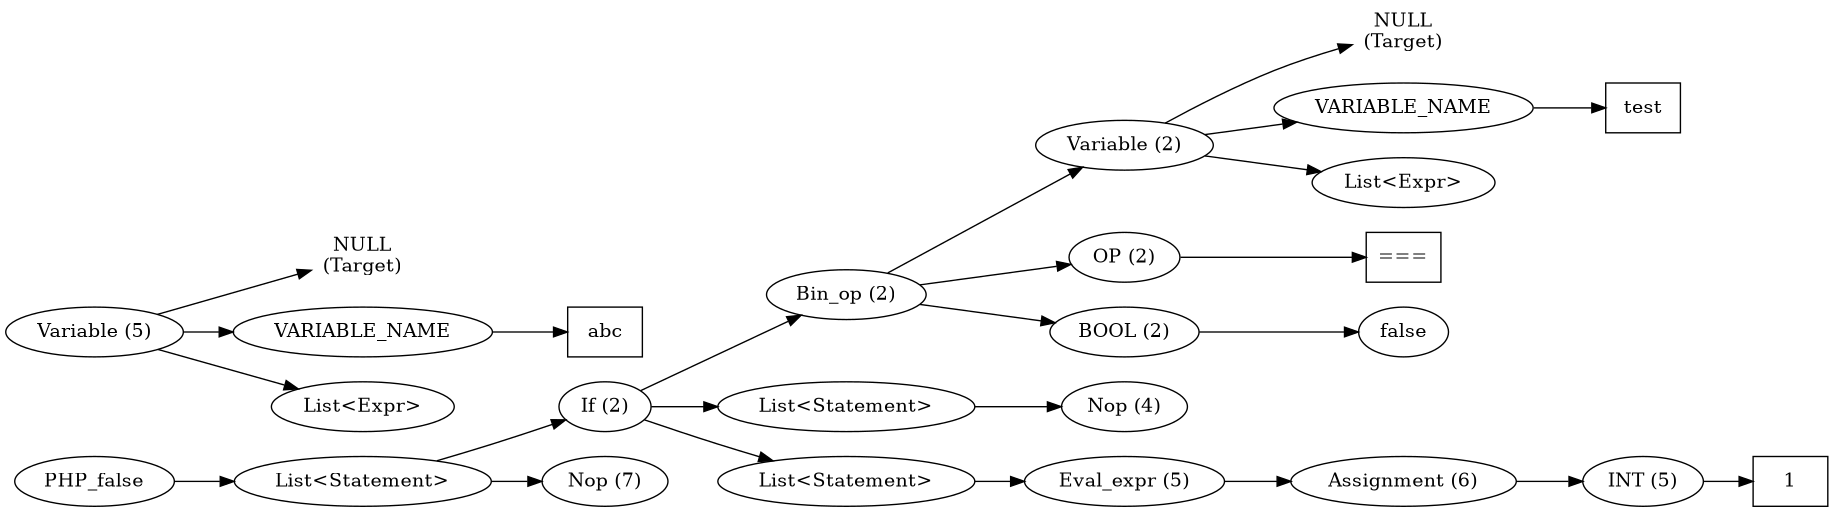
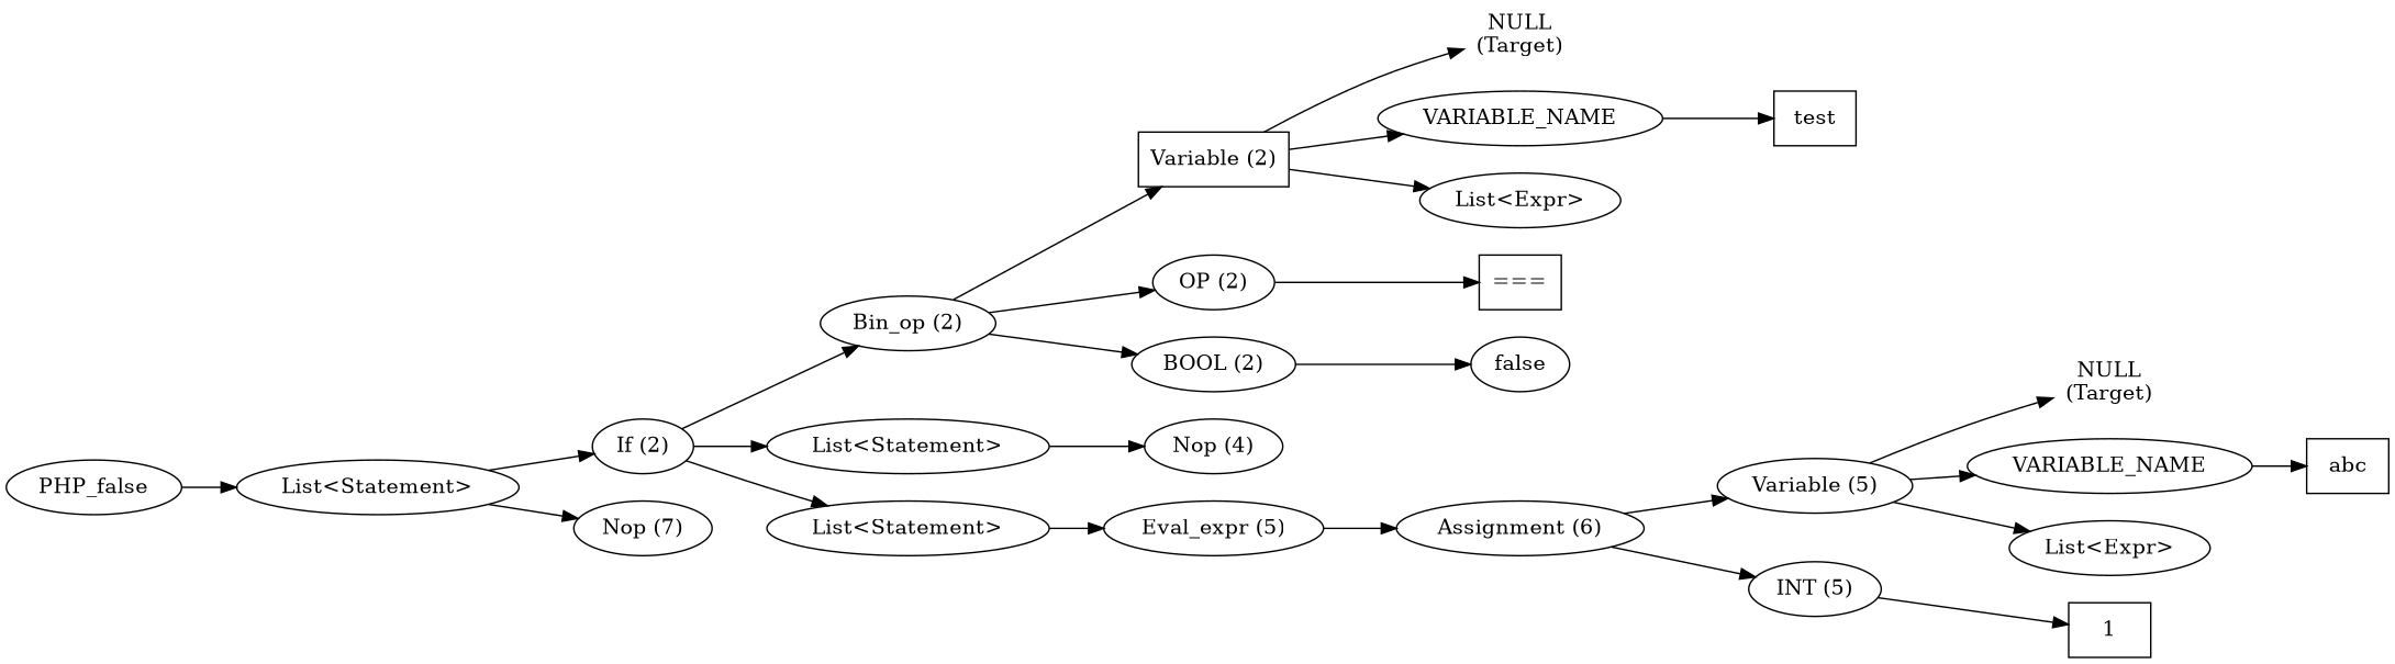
  digraph {
    ordering=out
    rankdir=LR
    n1 [label=PHP_false]
    n2 [label="List<Statement>"]
    n3 [label="If (2)"]
    n4 [label="Nop (7)"]
    n5 [label="Bin_op (2)"]
    n6 [label="List<Statement>"]
    n7 [label="List<Statement>"]
-   n8 [label="Variable (2)"]
+   n8 [label="Variable (2)" shape=box]
    n9 [label="OP (2)"]
    n10 [label="BOOL (2)"]
    n11 [label="Nop (4)"]
    n12 [label="Eval_expr (5)"]
    n13 [label="NULL\n(Target)" shape=plaintext]
    n14 [label=VARIABLE_NAME]
    n15 [label="List<Expr>"]
    n16 [label="===" shape=box]
    n17 [label=false shape=ellipse]
    n18 [label=test shape=box]
    n19 [label="Assignment (6)"]
    n20 [label="Variable (5)"]
    n21 [label="INT (5)"]
    n22 [label="NULL\n(Target)" shape=plaintext]
    n23 [label=VARIABLE_NAME]
    n24 [label="List<Expr>"]
    n25 [label=1 shape=box]
    n26 [label=abc shape=box]
    n1 -> n2
    n2 -> n3
    n2 -> n4
    n3 -> n5
    n3 -> n6
    n3 -> n7
    n5 -> n8
    n5 -> n9
    n5 -> n10
    n6 -> n11
    n7 -> n12
    n8 -> n13
    n8 -> n14
    n8 -> n15
    n9 -> n16
    n10 -> n17
    n12 -> n19
    n14 -> n18
+   n19 -> n20
    n19 -> n21
    n20 -> n22
    n20 -> n23
    n20 -> n24
    n21 -> n25
    n23 -> n26
  }
